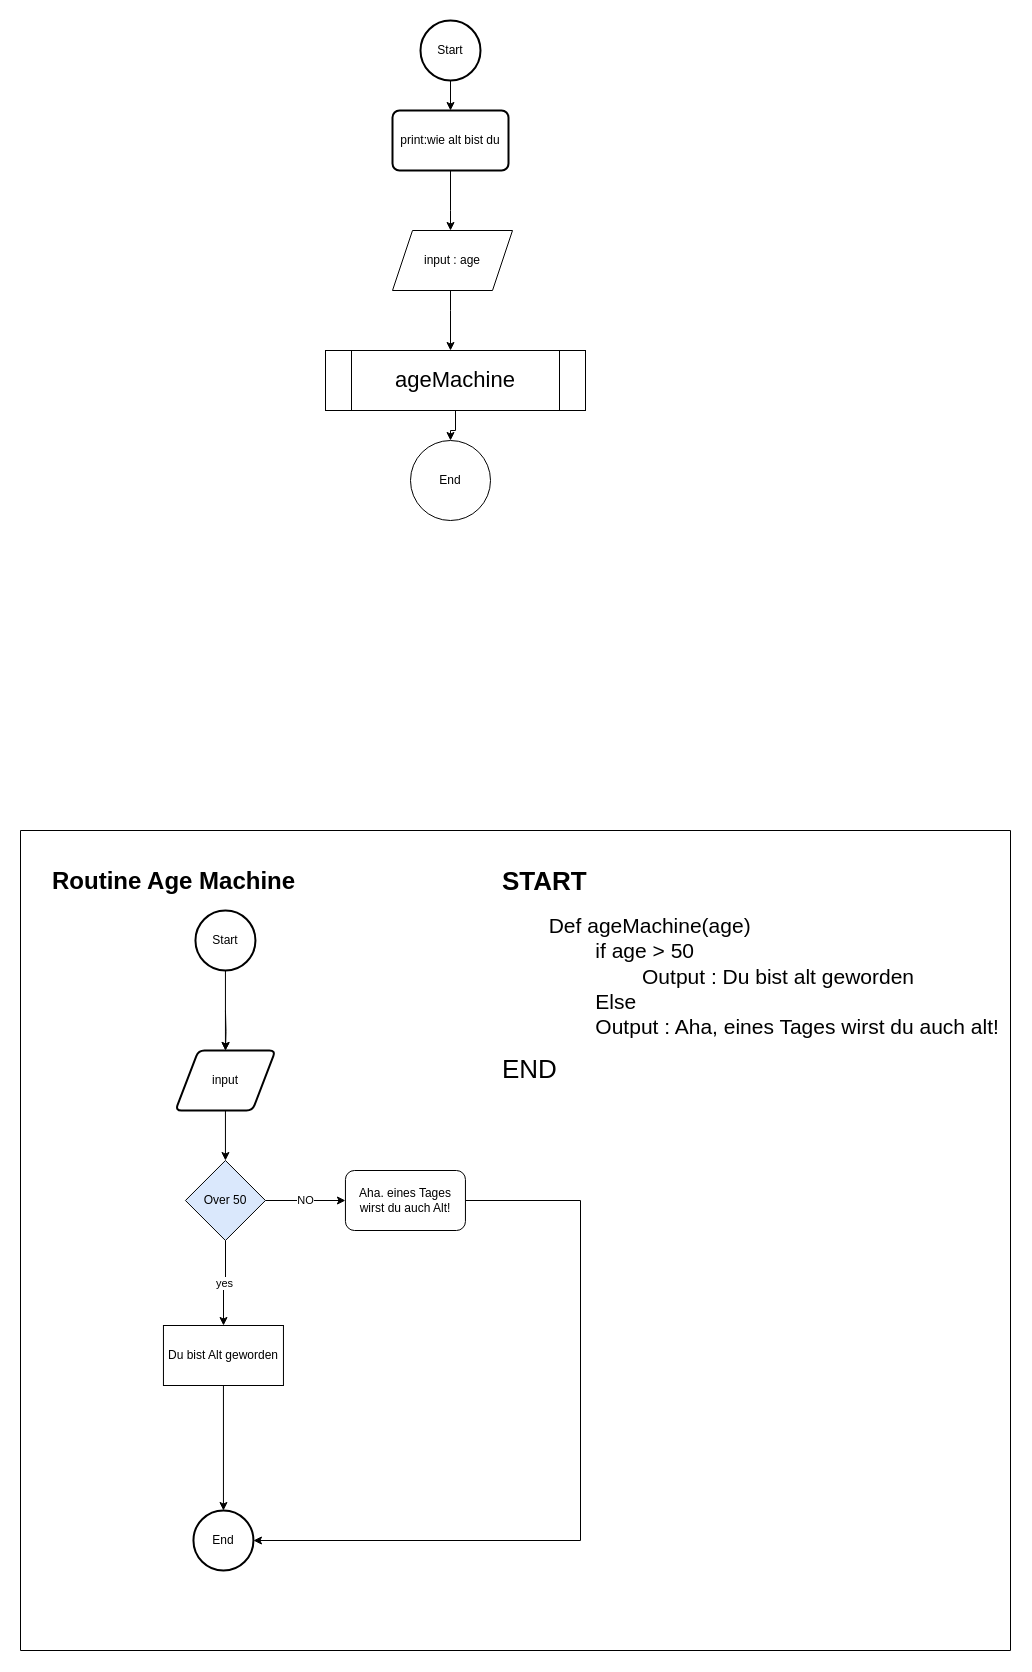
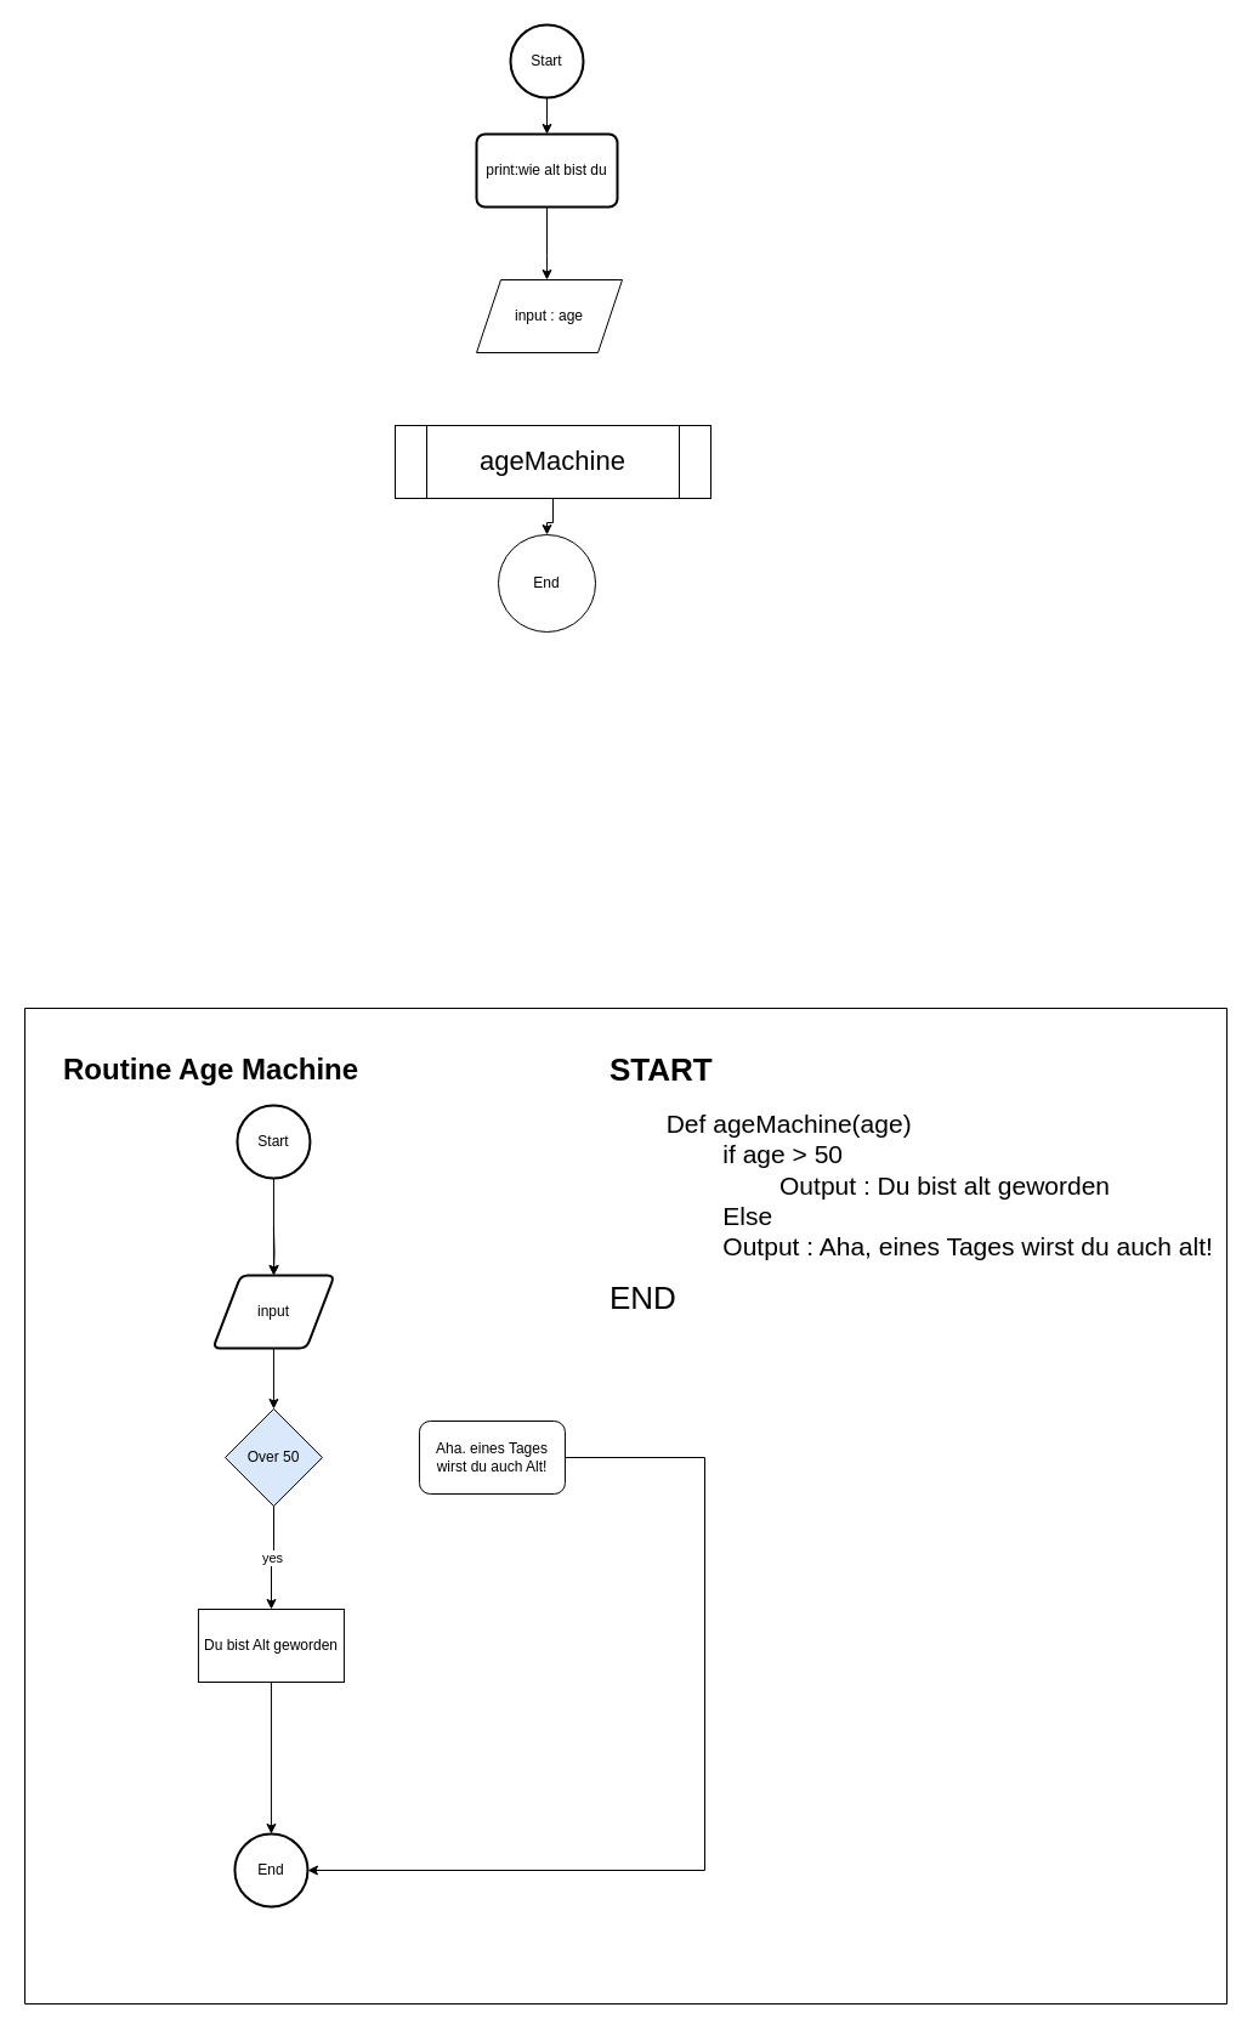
  <mxCell id="0" />
  <mxCell id="1" parent="0" />
  <mxCell id="2" value="" style="edgeStyle=orthogonalEdgeStyle;rounded=0;orthogonalLoop=1;jettySize=auto;html=1;" parent="1" source="3" target="5" edge="1"><mxGeometry relative="1" as="geometry"><Array as="points"><mxPoint x="448" y="110" /><mxPoint x="448" y="110" /></Array></mxGeometry></mxCell>
  <mxCell id="3" value="Start" style="strokeWidth=2;html=1;shape=mxgraph.flowchart.start_2;whiteSpace=wrap;" parent="1" vertex="1"><mxGeometry x="420" y="20" width="60" height="60" as="geometry" /></mxCell>
  <mxCell id="4" value="" style="edgeStyle=orthogonalEdgeStyle;rounded=0;orthogonalLoop=1;jettySize=auto;html=1;" edge="1" parent="1" source="5" target="25"><mxGeometry relative="1" as="geometry"><Array as="points"><mxPoint x="450" y="210" /><mxPoint x="450" y="210" /></Array></mxGeometry></mxCell>
  <mxCell id="5" value="print:wie alt bist du" style="rounded=1;whiteSpace=wrap;html=1;absoluteArcSize=1;arcSize=14;strokeWidth=2;" parent="1" vertex="1"><mxGeometry x="392" y="110" width="116" height="60" as="geometry" /></mxCell>
  <mxCell id="6" value="" style="swimlane;startSize=0;" vertex="1" parent="1"><mxGeometry x="20" y="830" width="990" height="820" as="geometry" /></mxCell>
  <mxCell id="7" value="&lt;h1 style=&quot;margin-top: 0px;&quot;&gt;Routine Age Machine&lt;/h1&gt;" style="text;html=1;whiteSpace=wrap;overflow=hidden;rounded=0;" vertex="1" parent="6"><mxGeometry x="30" y="30" width="280" height="90" as="geometry" /></mxCell>
  <mxCell id="8" value="" style="edgeStyle=orthogonalEdgeStyle;rounded=0;orthogonalLoop=1;jettySize=auto;html=1;" edge="1" parent="6" source="9" target="12"><mxGeometry relative="1" as="geometry" /></mxCell>
  <mxCell id="9" value="Start" style="strokeWidth=2;html=1;shape=mxgraph.flowchart.start_2;whiteSpace=wrap;" vertex="1" parent="6"><mxGeometry x="174.95" y="80" width="60" height="60" as="geometry" /></mxCell>
  <mxCell id="10" value="End" style="strokeWidth=2;html=1;shape=mxgraph.flowchart.start_2;whiteSpace=wrap;" vertex="1" parent="6"><mxGeometry x="172.95" y="680" width="60" height="60" as="geometry" /></mxCell>
  <mxCell id="11" value="" style="edgeStyle=orthogonalEdgeStyle;rounded=0;orthogonalLoop=1;jettySize=auto;html=1;" edge="1" parent="6" source="12" target="16"><mxGeometry relative="1" as="geometry" /></mxCell>
  <mxCell id="12" value="i&lt;span style=&quot;background-color: transparent; color: light-dark(rgb(0, 0, 0), rgb(255, 255, 255));&quot;&gt;nput&lt;/span&gt;" style="shape=parallelogram;html=1;strokeWidth=2;perimeter=parallelogramPerimeter;whiteSpace=wrap;rounded=1;arcSize=12;size=0.23;" vertex="1" parent="6"><mxGeometry x="154.95" y="220" width="100" height="60" as="geometry" /></mxCell>
  <mxCell id="13" value="" style="edgeStyle=orthogonalEdgeStyle;rounded=0;orthogonalLoop=1;jettySize=auto;html=1;" edge="1" parent="6" target="12"><mxGeometry relative="1" as="geometry"><mxPoint x="204.95" y="180" as="sourcePoint" /></mxGeometry></mxCell>
  <mxCell id="14" value="yes" style="edgeStyle=orthogonalEdgeStyle;rounded=0;orthogonalLoop=1;jettySize=auto;html=1;" edge="1" parent="6" source="16" target="18"><mxGeometry relative="1" as="geometry" /></mxCell>
- <mxCell id="15" value="NO" style="edgeStyle=orthogonalEdgeStyle;rounded=0;orthogonalLoop=1;jettySize=auto;html=1;" edge="1" parent="6" source="16" target="20"><mxGeometry relative="1" as="geometry" /></mxCell>
  <mxCell id="16" value="Over 50" style="rhombus;whiteSpace=wrap;html=1;fillColor=#dae8fc;" vertex="1" parent="6"><mxGeometry x="164.95" y="330" width="80" height="80" as="geometry" /></mxCell>
  <mxCell id="17" value="" style="edgeStyle=orthogonalEdgeStyle;rounded=0;orthogonalLoop=1;jettySize=auto;html=1;entryX=0.5;entryY=0;entryDx=0;entryDy=0;entryPerimeter=0;" edge="1" parent="6" source="18" target="10"><mxGeometry relative="1" as="geometry"><mxPoint x="202.95" y="635" as="targetPoint" /><Array as="points"><mxPoint x="202.95" y="680" /></Array></mxGeometry></mxCell>
  <mxCell id="18" value="Du bist Alt geworden" style="whiteSpace=wrap;html=1;rounded=0;" vertex="1" parent="6"><mxGeometry x="142.95" y="495" width="120" height="60" as="geometry" /></mxCell>
  <mxCell id="19" value="" style="edgeStyle=orthogonalEdgeStyle;rounded=0;orthogonalLoop=1;jettySize=auto;html=1;entryX=1;entryY=0.5;entryDx=0;entryDy=0;entryPerimeter=0;" edge="1" parent="6" source="20" target="10"><mxGeometry relative="1" as="geometry"><mxPoint x="558.95" y="580" as="targetPoint" /><Array as="points"><mxPoint x="559.95" y="370" /><mxPoint x="559.95" y="710" /></Array></mxGeometry></mxCell>
  <mxCell id="20" value="Aha. eines Tages wirst du auch Alt!" style="rounded=1;whiteSpace=wrap;html=1;" vertex="1" parent="6"><mxGeometry x="324.95" y="340" width="120" height="60" as="geometry" /></mxCell>
  <mxCell id="21" value="&lt;h1 style=&quot;margin-top: 0px;&quot;&gt;&lt;font style=&quot;font-size: 26px;&quot;&gt;START&lt;/font&gt;&lt;/h1&gt;&lt;div&gt;&lt;font style=&quot;font-size: 21px;&quot;&gt;&lt;span style=&quot;white-space: pre;&quot;&gt;&#09;&lt;/span&gt;Def ageMachine(age)&lt;/font&gt;&lt;/div&gt;&lt;div&gt;&lt;font style=&quot;font-size: 21px;&quot;&gt;&lt;span style=&quot;white-space: pre;&quot;&gt;&#09;&lt;/span&gt;&lt;span style=&quot;white-space: pre;&quot;&gt;&#09;&lt;/span&gt;if age &amp;gt; 50&lt;br&gt;&lt;/font&gt;&lt;/div&gt;&lt;div&gt;&lt;font style=&quot;font-size: 21px;&quot;&gt;&lt;span style=&quot;white-space: pre;&quot;&gt;&#09;&lt;/span&gt;&lt;span style=&quot;white-space: pre;&quot;&gt;&#09;&lt;/span&gt;&lt;span style=&quot;white-space: pre;&quot;&gt;&#09;&lt;/span&gt;Output : Du bist alt geworden&lt;br&gt;&lt;/font&gt;&lt;/div&gt;&lt;div&gt;&lt;font style=&quot;font-size: 21px;&quot;&gt;&lt;span style=&quot;white-space: pre;&quot;&gt;&#09;&lt;/span&gt;&lt;span style=&quot;white-space: pre;&quot;&gt;&#09;&lt;/span&gt;Else&lt;br&gt;&lt;/font&gt;&lt;/div&gt;&lt;div&gt;&lt;font style=&quot;&quot;&gt;&lt;font style=&quot;font-size: 21px;&quot;&gt;&lt;span style=&quot;white-space: pre;&quot;&gt;&#09;&lt;/span&gt;&lt;span style=&quot;white-space: pre;&quot;&gt;&#09;&lt;/span&gt;Output : Aha, eines Tages wirst du auch alt!&lt;/font&gt;&lt;br&gt;&lt;/font&gt;&lt;/div&gt;&lt;div&gt;&lt;br&gt;&lt;/div&gt;&lt;div&gt;&lt;font style=&quot;font-size: 26px;&quot;&gt;END&lt;/font&gt;&lt;/div&gt;" style="text;html=1;whiteSpace=wrap;overflow=hidden;rounded=0;" vertex="1" parent="6"><mxGeometry x="480" y="29" width="510" height="381" as="geometry" /></mxCell>
  <mxCell id="22" value="" style="edgeStyle=orthogonalEdgeStyle;rounded=0;orthogonalLoop=1;jettySize=auto;html=1;" edge="1" parent="1" source="23" target="26"><mxGeometry relative="1" as="geometry" /></mxCell>
  <mxCell id="23" value="&lt;font style=&quot;font-size: 22px;&quot;&gt;ageMachine&lt;/font&gt;" style="shape=process;whiteSpace=wrap;html=1;backgroundOutline=1;" vertex="1" parent="1"><mxGeometry x="325" y="350" width="260" height="60" as="geometry" /></mxCell>
- <mxCell id="24" value="" style="edgeStyle=orthogonalEdgeStyle;rounded=0;orthogonalLoop=1;jettySize=auto;html=1;" edge="1" parent="1" source="25" target="23"><mxGeometry relative="1" as="geometry"><Array as="points"><mxPoint x="450" y="310" /><mxPoint x="450" y="310" /></Array></mxGeometry></mxCell>
  <mxCell id="25" value="input : age" style="shape=parallelogram;perimeter=parallelogramPerimeter;whiteSpace=wrap;html=1;fixedSize=1;" vertex="1" parent="1"><mxGeometry x="392" y="230" width="120" height="60" as="geometry" /></mxCell>
  <mxCell id="26" value="End" style="ellipse;whiteSpace=wrap;html=1;aspect=fixed;" vertex="1" parent="1"><mxGeometry x="410" y="440" width="80" height="80" as="geometry" /></mxCell>
